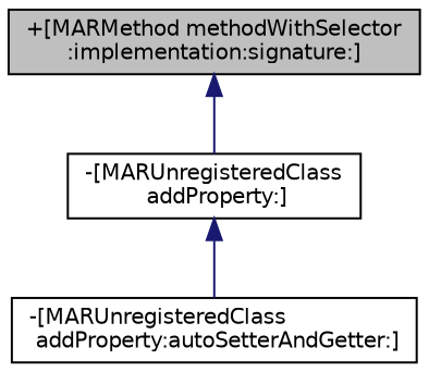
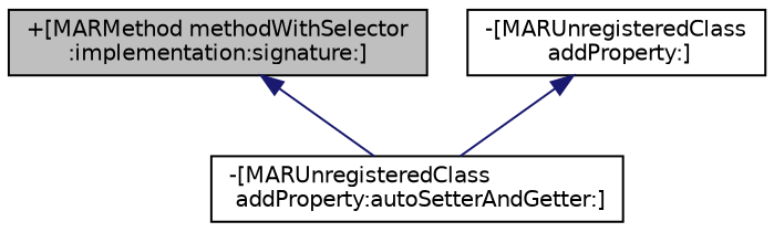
  digraph {
    rankdir=TB
    node [color=black fillcolor=white fontname=Helvetica fontsize=10 shape=record style=filled]
    edge [color=midnightblue dir=back fontname=Helvetica fontsize=10 labelfontname=Helvetica labelfontsize=10 style=solid]
    n1 [fillcolor=grey75 fontcolor=black height=0.2 label="+[MARMethod methodWithSelector\l:implementation:signature:]" width=0.4]
    n2 [height=0.2 label="-[MARUnregisteredClass\l addProperty:autoSetterAndGetter:]" width=0.4]
    n3 [height=0.2 label="-[MARUnregisteredClass\l addProperty:]" width=0.4]
-   n1 -> n3
+   n1 -> n2
    n3 -> n2
  }
